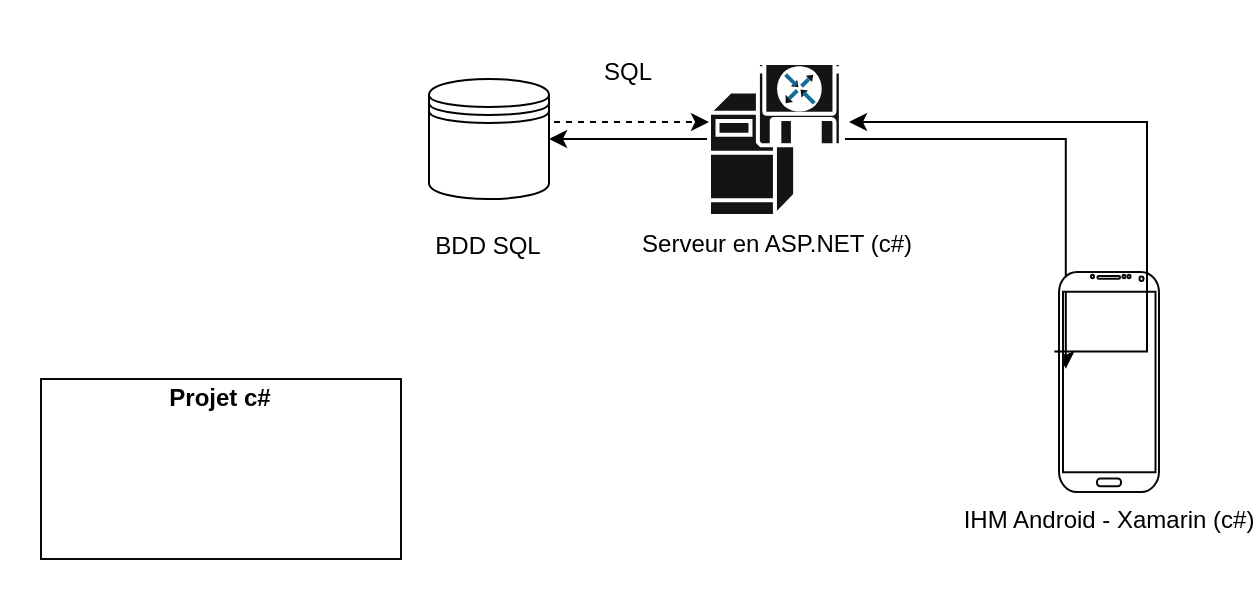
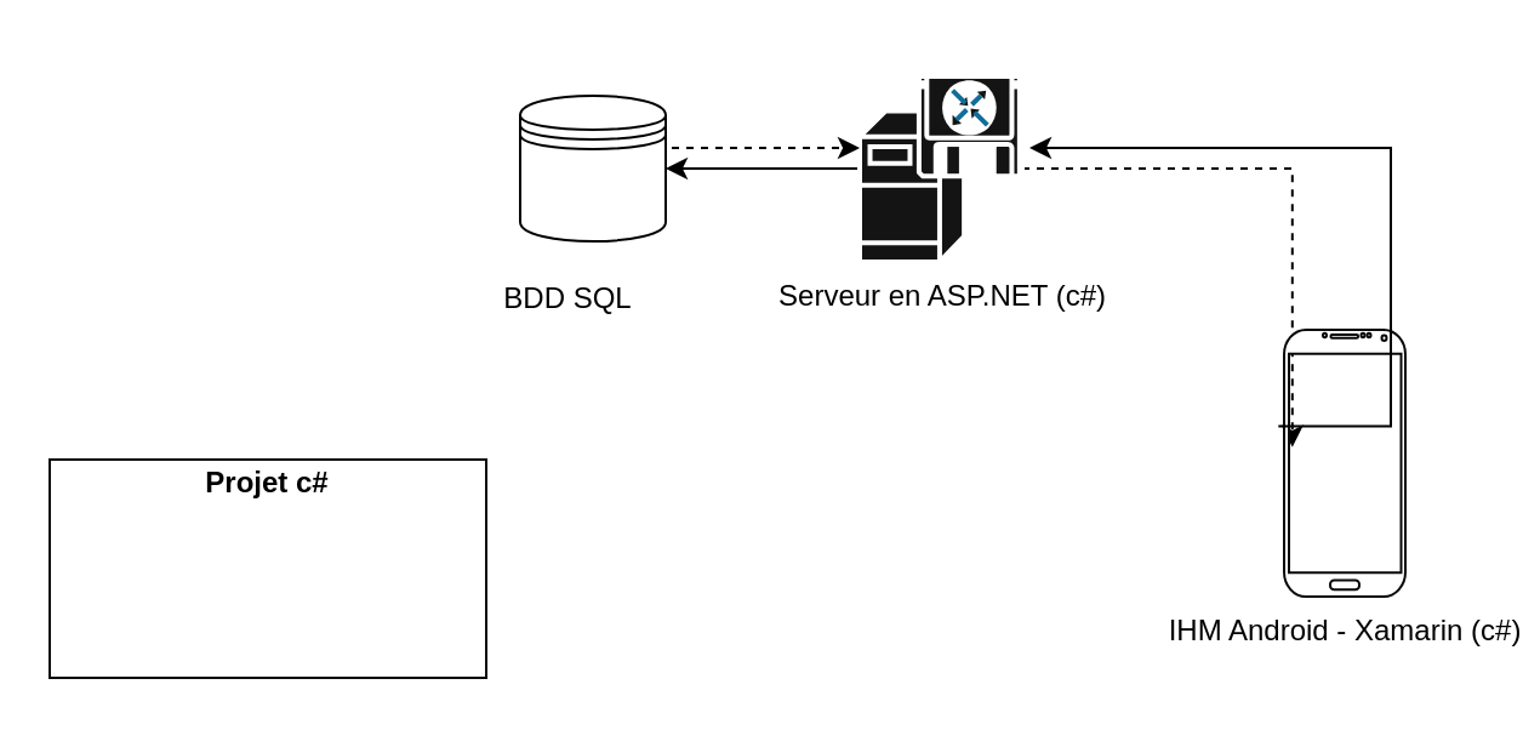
  <mxCell id="0" />
  <mxCell id="1" parent="0" />
  <mxCell id="2" style="edgeStyle=orthogonalEdgeStyle;rounded=0;orthogonalLoop=1;jettySize=auto;html=1;exitX=0;exitY=0.5;exitDx=0;exitDy=0;exitPerimeter=0;entryX=1;entryY=0.5;entryDx=0;entryDy=0;" edge="1" parent="1" source="4" target="5"><mxGeometry relative="1" as="geometry"><Array as="points"><mxPoint x="314" y="69.5" /><mxPoint x="314" y="69.5" /></Array></mxGeometry></mxCell>
- <mxCell id="3" style="edgeStyle=orthogonalEdgeStyle;rounded=0;orthogonalLoop=1;jettySize=auto;html=1;exitX=1;exitY=0.5;exitDx=0;exitDy=0;exitPerimeter=0;entryX=0.068;entryY=0.44;entryDx=0;entryDy=0;entryPerimeter=0;dashed=0;" edge="1" parent="1" source="4" target="9"><mxGeometry relative="1" as="geometry" /></mxCell>
+ <mxCell id="3" style="edgeStyle=orthogonalEdgeStyle;rounded=0;orthogonalLoop=1;jettySize=auto;html=1;exitX=1;exitY=0.5;exitDx=0;exitDy=0;exitPerimeter=0;entryX=0.068;entryY=0.44;entryDx=0;entryDy=0;entryPerimeter=0;dashed=1;" edge="1" parent="1" source="4" target="9"><mxGeometry relative="1" as="geometry" /></mxCell>
  <mxCell id="4" value="Serveur en ASP.NET (c#)" style="shape=mxgraph.cisco.servers.software_based_server;sketch=0;html=1;pointerEvents=1;dashed=0;fillColor=#141414;strokeColor=#ffffff;strokeWidth=2;verticalLabelPosition=bottom;verticalAlign=top;align=center;outlineConnect=0;" vertex="1" parent="1"><mxGeometry x="354" y="30.5" width="67" height="77" as="geometry" /></mxCell>
  <mxCell id="5" value="" style="shape=datastore;whiteSpace=wrap;html=1;strokeColor=#000000;" vertex="1" parent="1"><mxGeometry x="214" y="39" width="60" height="60" as="geometry" /></mxCell>
- <mxCell id="6" value="BDD SQL" style="text;html=1;strokeColor=none;fillColor=none;align=center;verticalAlign=middle;whiteSpace=wrap;rounded=0;" vertex="1" parent="1"><mxGeometry x="214" y="107.5" width="60" height="30" as="geometry" /></mxCell>
+ <mxCell id="6" value="BDD SQL" style="text;html=1;strokeColor=none;fillColor=none;align=center;verticalAlign=middle;whiteSpace=wrap;rounded=0;" vertex="1" parent="1"><mxGeometry x="204" y="107.5" width="60" height="30" as="geometry" /></mxCell>
  <mxCell id="7" style="edgeStyle=orthogonalEdgeStyle;rounded=0;orthogonalLoop=1;jettySize=auto;html=1;exitX=1;exitY=0.3;exitDx=0;exitDy=0;dashed=1;" edge="1" parent="1" source="5" target="4"><mxGeometry relative="1" as="geometry"><mxPoint x="274" y="-9.5" as="sourcePoint" /><mxPoint x="334" y="60.5" as="targetPoint" /><Array as="points"><mxPoint x="274" y="60.5" /></Array></mxGeometry></mxCell>
- <mxCell id="8" value="SQL" style="text;html=1;strokeColor=none;fillColor=none;align=center;verticalAlign=middle;whiteSpace=wrap;rounded=0;" vertex="1" parent="1"><mxGeometry x="284" y="20.5" width="60" height="30" as="geometry" /></mxCell>
  <mxCell id="9" value="IHM Android - Xamarin (c#)" style="verticalLabelPosition=bottom;verticalAlign=top;html=1;shadow=0;dashed=0;strokeWidth=1;shape=mxgraph.android.phone2;strokeColor=#080808;" vertex="1" parent="1"><mxGeometry x="529" y="135.5" width="50" height="110" as="geometry" /></mxCell>
  <mxCell id="10" style="edgeStyle=orthogonalEdgeStyle;rounded=0;orthogonalLoop=1;jettySize=auto;html=1;exitX=-0.047;exitY=0.361;exitDx=0;exitDy=0;exitPerimeter=0;" edge="1" parent="1" source="9"><mxGeometry relative="1" as="geometry"><mxPoint x="573" y="60.5" as="sourcePoint" /><mxPoint x="424" y="60.5" as="targetPoint" /><Array as="points"><mxPoint x="573" y="60.5" /></Array></mxGeometry></mxCell>
  <mxCell id="11" value="" style="group" vertex="1" connectable="0" parent="1"><mxGeometry x="20" y="189" width="180" height="90" as="geometry" /></mxCell>
  <mxCell id="12" value="" style="rounded=0;whiteSpace=wrap;html=1;strokeColor=#080808;fillColor=#FFF;" vertex="1" parent="11"><mxGeometry width="180" height="90" as="geometry" /></mxCell>
  <mxCell id="13" value="&lt;b&gt;Projet c#&lt;/b&gt;" style="text;html=1;strokeColor=none;fillColor=none;align=center;verticalAlign=middle;whiteSpace=wrap;rounded=0;" vertex="1" parent="11"><mxGeometry width="180" height="20" as="geometry" /></mxCell>
